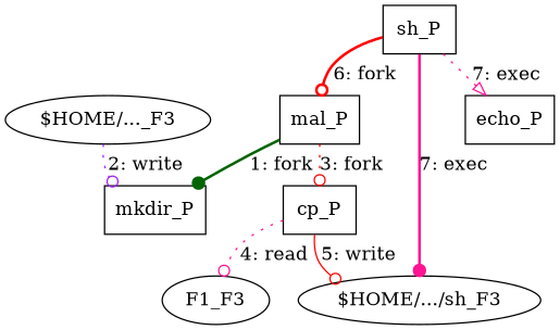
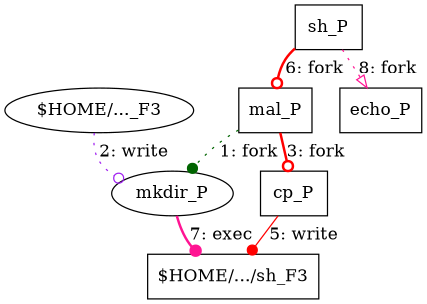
  digraph {
    engine=neato
    fixedsize=false
    fontsize=10
    nodesep=0.3
    rankdir=TB
    ranksep=0
    splines=true
    node [node_type=Process shape=box]
    edge [arrowhead=odot color=red style=dotted]
    mal_P
-   mkdir_P
+   mkdir_P [shape=ellipse]
    cp_P
-   F1_F3 [node_type=File shape=ellipse]
-   "$HOME/.../sh_F3" [node_type=File shape=ellipse]
+   "$HOME/.../sh_F3" [node_type=File]
    sh_P
    echo_P
    "$HOME/..._F3" [node_type=File shape=ellipse]
-   mal_P -> mkdir_P [arrowhead=dot color=darkgreen label="1: fork" style=bold]
-   mal_P -> cp_P [label="3: fork"]
-   cp_P -> F1_F3 [color=deeppink label="4: read"]
-   cp_P -> "$HOME/.../sh_F3" [label="5: write" style=solid]
+   mal_P -> mkdir_P [arrowhead=dot color=darkgreen label="1: fork"]
+   mal_P -> cp_P [label="3: fork" style=bold]
+   cp_P -> "$HOME/.../sh_F3" [arrowhead=dot label="5: write" style=solid]
    sh_P -> mal_P [label="6: fork" style=bold]
-   sh_P -> "$HOME/.../sh_F3" [arrowhead=dot color=deeppink label="7: exec" style=bold]
-   sh_P -> echo_P [arrowhead=onormal color=deeppink label="7: exec"]
+   mkdir_P -> "$HOME/.../sh_F3" [arrowhead=dot color=deeppink label="7: exec" style=bold]
+   sh_P -> echo_P [arrowhead=onormal color=deeppink label="8: fork"]
    "$HOME/..._F3" -> mkdir_P [color=purple label="2: write"]
  }
